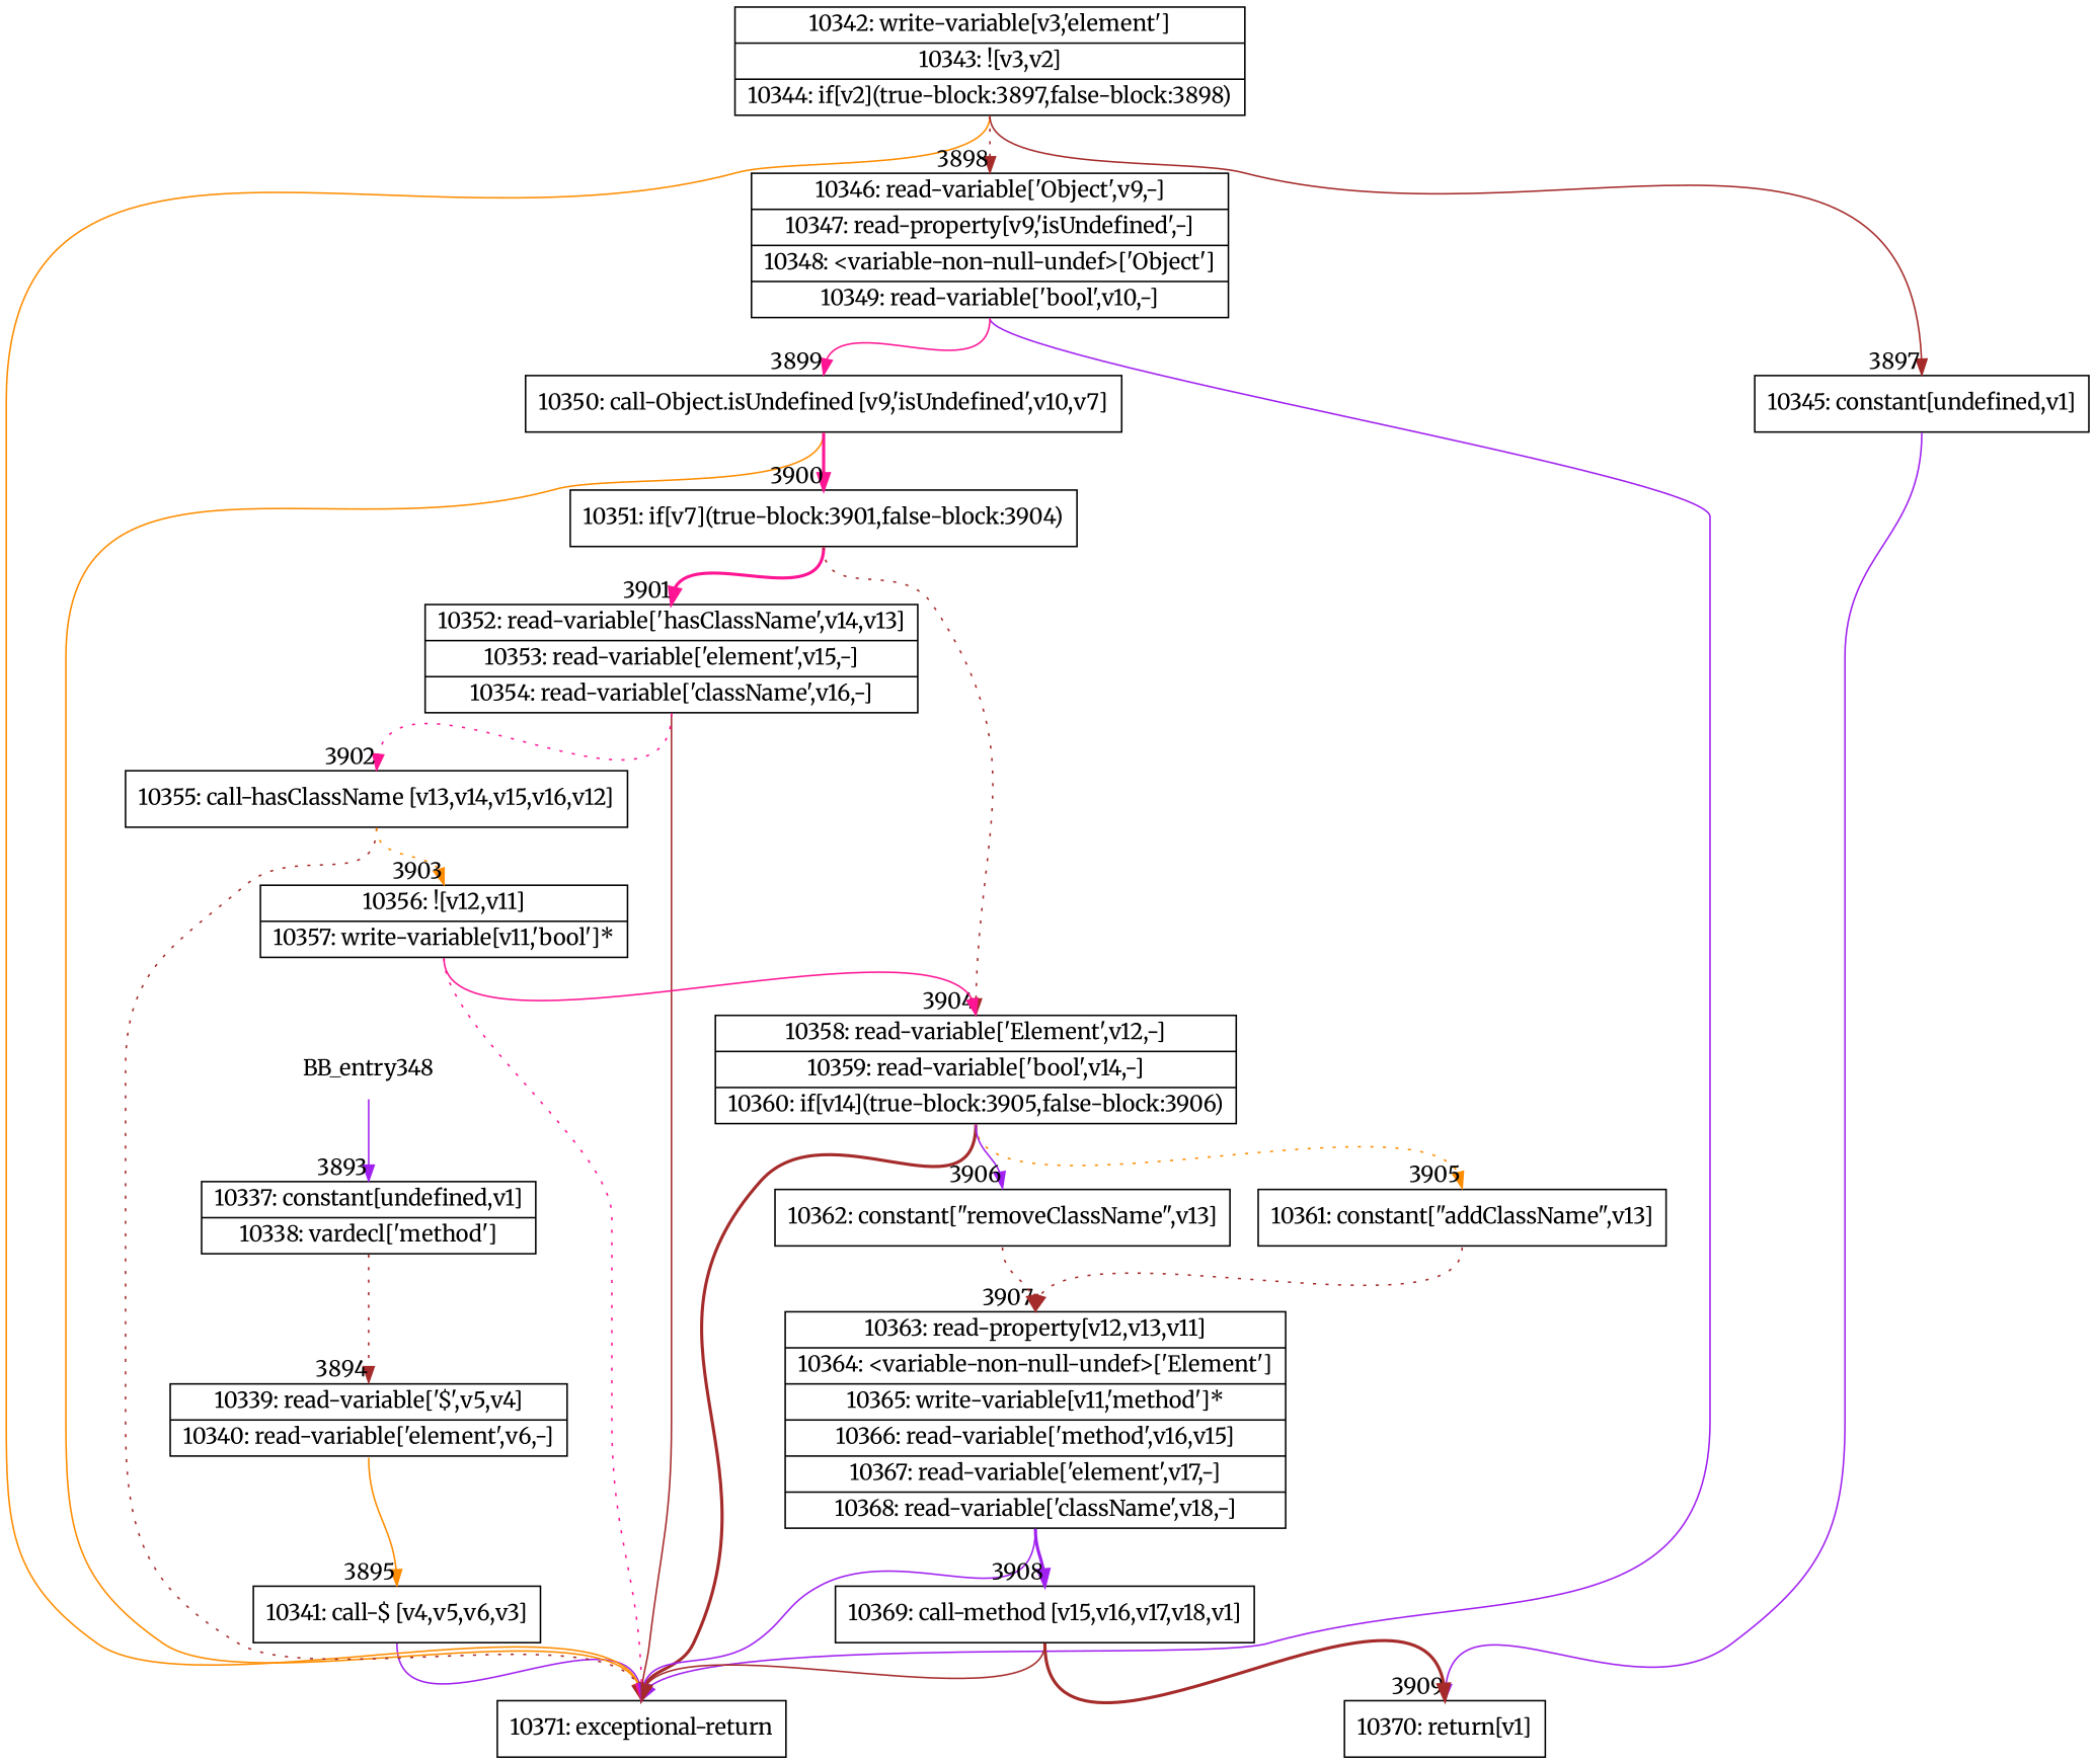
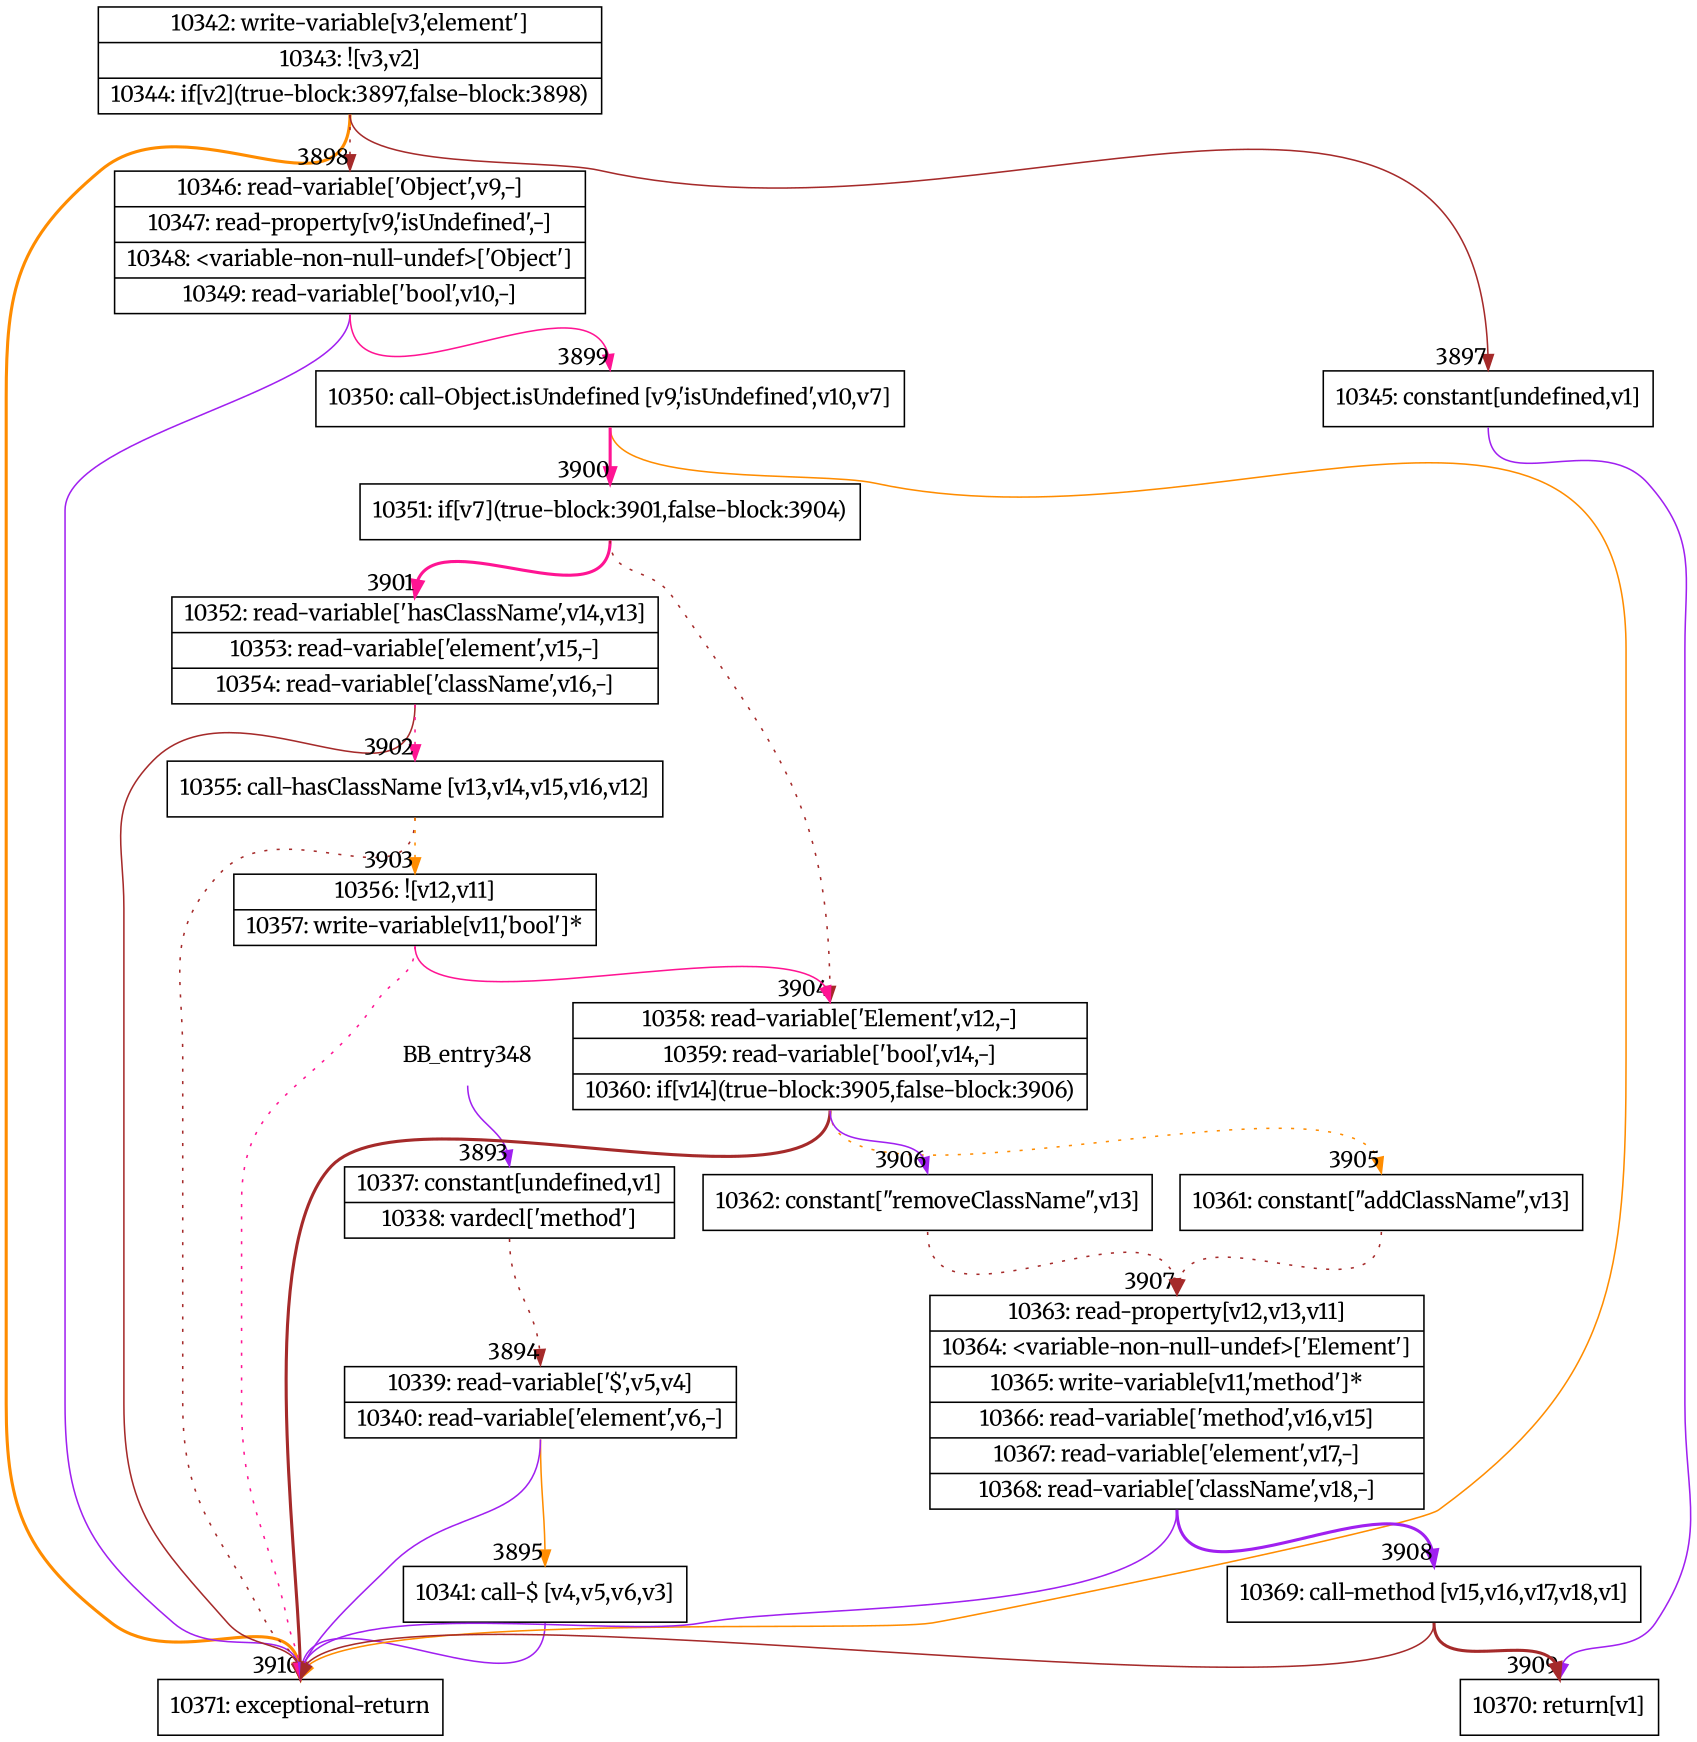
  digraph {
    fontname=Merriweather
    rankdir=TD
    node [fontname=Merriweather shape=record]
    edge [color=brown fontname=Merriweather headport=n style=solid tailport=s]
    n1 [label=BB_entry348 shape=none]
    n2 [label="{10337: constant[undefined,v1]|10338: vardecl['method']}"]
    n3 [label="{10339: read-variable['$',v5,v4]|10340: read-variable['element',v6,-]}"]
    n4 [label="{10341: call-$ [v4,v5,v6,v3]}"]
    n5 [label="{10371: exceptional-return}"]
    n6 [label="{10342: write-variable[v3,'element']|10343: ![v3,v2]|10344: if[v2](true-block:3897,false-block:3898)}"]
    n7 [label="{10345: constant[undefined,v1]}"]
    n8 [label="{10346: read-variable['Object',v9,-]|10347: read-property[v9,'isUndefined',-]|10348: \<variable-non-null-undef\>['Object']|10349: read-variable['bool',v10,-]}"]
    n9 [label="{10370: return[v1]}"]
    n10 [label="{10350: call-Object.isUndefined [v9,'isUndefined',v10,v7]}"]
    n11 [label="{10351: if[v7](true-block:3901,false-block:3904)}"]
    n12 [label="{10352: read-variable['hasClassName',v14,v13]|10353: read-variable['element',v15,-]|10354: read-variable['className',v16,-]}"]
    n13 [label="{10358: read-variable['Element',v12,-]|10359: read-variable['bool',v14,-]|10360: if[v14](true-block:3905,false-block:3906)}"]
    n14 [label="{10355: call-hasClassName [v13,v14,v15,v16,v12]}"]
    n15 [label="{10361: constant[\"addClassName\",v13]}"]
    n16 [label="{10362: constant[\"removeClassName\",v13]}"]
    n17 [label="{10356: ![v12,v11]|10357: write-variable[v11,'bool']*}"]
    n18 [label="{10363: read-property[v12,v13,v11]|10364: \<variable-non-null-undef\>['Element']|10365: write-variable[v11,'method']*|10366: read-variable['method',v16,v15]|10367: read-variable['element',v17,-]|10368: read-variable['className',v18,-]}"]
    n19 [label="{10369: call-method [v15,v16,v17,v18,v1]}"]
    n1 -> n2 [color=purple headlabel="    3893"]
    n2 -> n3 [headlabel="      3894" style=dotted]
    n3 -> n4 [color=darkorange headlabel="      3895"]
+   n3 -> n5 [color=purple headlabel="      3910"]
    n4 -> n5 [color=purple]
-   n6 -> n5 [color=darkorange]
+   n6 -> n5 [color=darkorange style=bold]
    n6 -> n7 [headlabel="      3897"]
    n6 -> n8 [headlabel="      3898" style=dotted]
    n7 -> n9 [color=purple headlabel="      3909"]
    n8 -> n5 [color=purple]
    n8 -> n10 [color=deeppink headlabel="      3899"]
    n10 -> n5 [color=darkorange]
    n10 -> n11 [color=deeppink headlabel="      3900" style=bold]
    n11 -> n12 [color=deeppink headlabel="      3901" style=bold]
    n11 -> n13 [headlabel="      3904" style=dotted]
    n12 -> n5
    n12 -> n14 [color=deeppink headlabel="      3902" style=dotted]
    n13 -> n5 [style=bold]
    n13 -> n15 [color=darkorange headlabel="      3905" style=dotted]
    n13 -> n16 [color=purple headlabel="      3906"]
    n14 -> n5 [style=dotted]
    n14 -> n17 [color=darkorange headlabel="      3903" style=dotted]
    n15 -> n18 [headlabel="      3907" style=dotted]
    n16 -> n18 [style=dotted]
    n17 -> n5 [color=deeppink style=dotted]
    n17 -> n13 [color=deeppink]
    n18 -> n5 [color=purple]
    n18 -> n19 [color=purple headlabel="      3908" style=bold]
    n19 -> n5
    n19 -> n9 [style=bold]
  }
